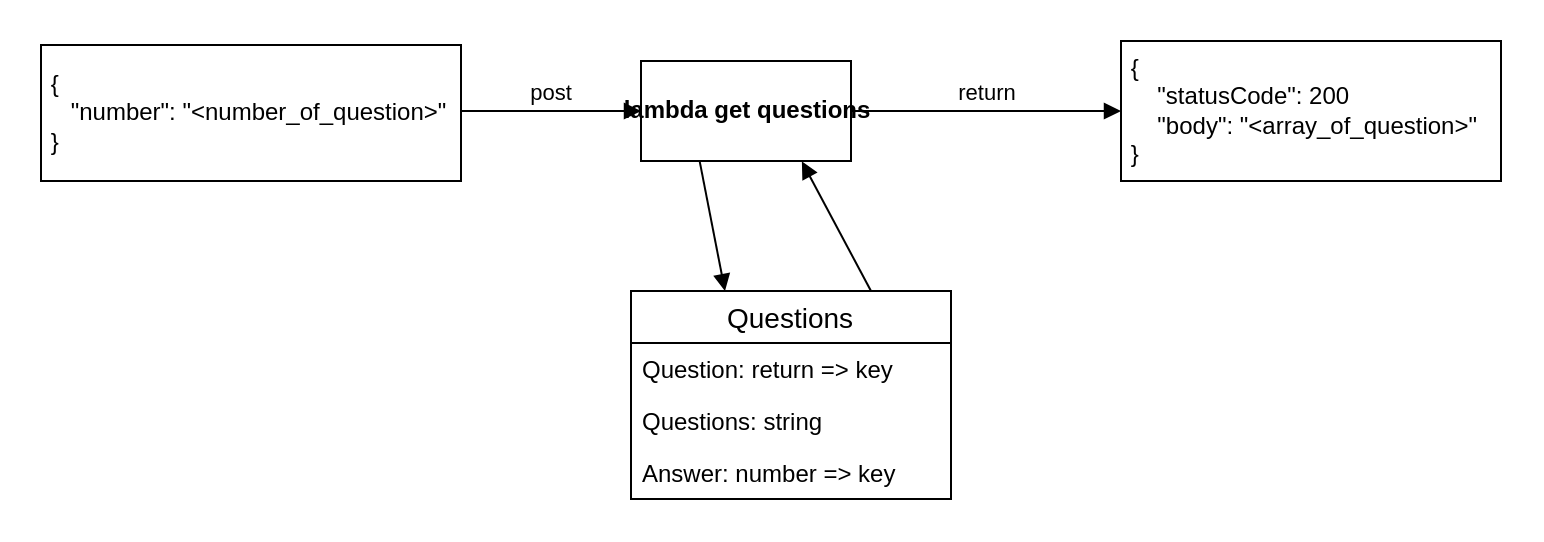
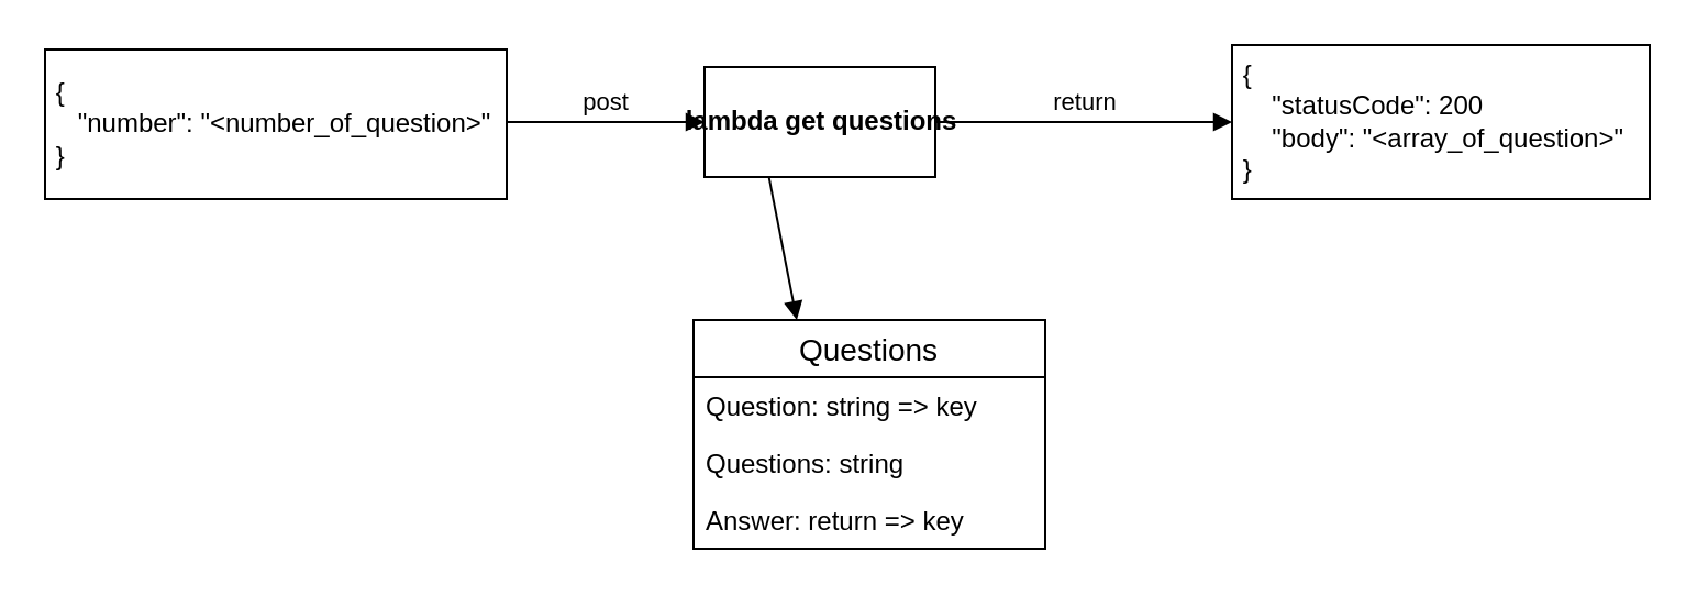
  <mxCell id="0" />
  <mxCell id="1" parent="0" />
  <mxCell id="2" value="&lt;b&gt;lambda get questions&lt;/b&gt;" style="html=1;" vertex="1" parent="1"><mxGeometry x="320" y="30" width="105" height="50" as="geometry" /></mxCell>
  <mxCell id="3" value="&lt;span&gt;&amp;nbsp;{&lt;/span&gt;&lt;br style=&quot;padding: 0px ; margin: 0px&quot;&gt;&lt;span&gt;&amp;nbsp; &amp;nbsp; &quot;number&quot;: &quot;&amp;lt;number_of_question&amp;gt;&quot;&lt;/span&gt;&lt;br style=&quot;padding: 0px ; margin: 0px&quot;&gt;&lt;span&gt;&amp;nbsp;}&lt;/span&gt;" style="html=1;align=left;" vertex="1" parent="1"><mxGeometry x="20" y="22" width="210" height="68" as="geometry" /></mxCell>
  <mxCell id="4" value="post" style="html=1;verticalAlign=bottom;endArrow=block;entryX=0;entryY=0.5;entryDx=0;entryDy=0;" edge="1" parent="1" target="2"><mxGeometry width="80" relative="1" as="geometry"><mxPoint x="230" y="55" as="sourcePoint" /><mxPoint x="310" y="55" as="targetPoint" /></mxGeometry></mxCell>
  <mxCell id="5" value="&amp;nbsp;{&lt;br&gt;&amp;nbsp; &amp;nbsp; &amp;nbsp;&quot;statusCode&quot;: 200&lt;br&gt;&amp;nbsp; &amp;nbsp; &amp;nbsp;&quot;body&quot;: &quot;&amp;lt;array_of_question&amp;gt;&quot;&lt;br&gt;&amp;nbsp;}" style="html=1;align=left;" vertex="1" parent="1"><mxGeometry x="560" y="20" width="190" height="70" as="geometry" /></mxCell>
  <mxCell id="6" value="return" style="html=1;verticalAlign=bottom;endArrow=block;exitX=1;exitY=0.5;exitDx=0;exitDy=0;entryX=0;entryY=0.5;entryDx=0;entryDy=0;" edge="1" parent="1" source="2" target="5"><mxGeometry width="80" relative="1" as="geometry"><mxPoint x="540" y="165" as="sourcePoint" /><mxPoint x="620" y="165" as="targetPoint" /></mxGeometry></mxCell>
  <mxCell id="7" value="Questions" style="swimlane;fontStyle=0;childLayout=stackLayout;horizontal=1;startSize=26;horizontalStack=0;resizeParent=1;resizeParentMax=0;resizeLast=0;collapsible=1;marginBottom=0;align=center;fontSize=14;" vertex="1" parent="1"><mxGeometry x="315" y="145" width="160" height="104" as="geometry" /></mxCell>
- <mxCell id="8" value="Question: return =&gt; key" style="text;strokeColor=none;fillColor=none;spacingLeft=4;spacingRight=4;overflow=hidden;rotatable=0;points=[[0,0.5],[1,0.5]];portConstraint=eastwest;fontSize=12;" vertex="1" parent="7"><mxGeometry y="26" width="160" height="26" as="geometry" /></mxCell>
+ <mxCell id="8" value="Question: string =&gt; key" style="text;strokeColor=none;fillColor=none;spacingLeft=4;spacingRight=4;overflow=hidden;rotatable=0;points=[[0,0.5],[1,0.5]];portConstraint=eastwest;fontSize=12;" vertex="1" parent="7"><mxGeometry y="26" width="160" height="26" as="geometry" /></mxCell>
  <mxCell id="9" value="Questions: string" style="text;strokeColor=none;fillColor=none;spacingLeft=4;spacingRight=4;overflow=hidden;rotatable=0;points=[[0,0.5],[1,0.5]];portConstraint=eastwest;fontSize=12;" vertex="1" parent="7"><mxGeometry y="52" width="160" height="26" as="geometry" /></mxCell>
- <mxCell id="10" value="Answer: number =&gt; key" style="text;strokeColor=none;fillColor=none;spacingLeft=4;spacingRight=4;overflow=hidden;rotatable=0;points=[[0,0.5],[1,0.5]];portConstraint=eastwest;fontSize=12;" vertex="1" parent="7"><mxGeometry y="78" width="160" height="26" as="geometry" /></mxCell>
+ <mxCell id="10" value="Answer: return =&gt; key" style="text;strokeColor=none;fillColor=none;spacingLeft=4;spacingRight=4;overflow=hidden;rotatable=0;points=[[0,0.5],[1,0.5]];portConstraint=eastwest;fontSize=12;" vertex="1" parent="7"><mxGeometry y="78" width="160" height="26" as="geometry" /></mxCell>
  <mxCell id="11" value="" style="html=1;verticalAlign=bottom;endArrow=block;entryX=0.25;entryY=0;entryDx=0;entryDy=0;exitX=0.279;exitY=0.999;exitDx=0;exitDy=0;exitPerimeter=0;" edge="1" parent="1" source="2"><mxGeometry width="80" relative="1" as="geometry"><mxPoint x="360" y="75" as="sourcePoint" /><mxPoint x="362" y="145" as="targetPoint" /></mxGeometry></mxCell>
- <mxCell id="12" value="" style="html=1;verticalAlign=bottom;endArrow=block;exitX=0.75;exitY=0;exitDx=0;exitDy=0;entryX=0.766;entryY=1.004;entryDx=0;entryDy=0;entryPerimeter=0;" edge="1" parent="1" source="7" target="2"><mxGeometry width="80" relative="1" as="geometry"><mxPoint x="640" y="295" as="sourcePoint" /><mxPoint x="720" y="295" as="targetPoint" /></mxGeometry></mxCell>
